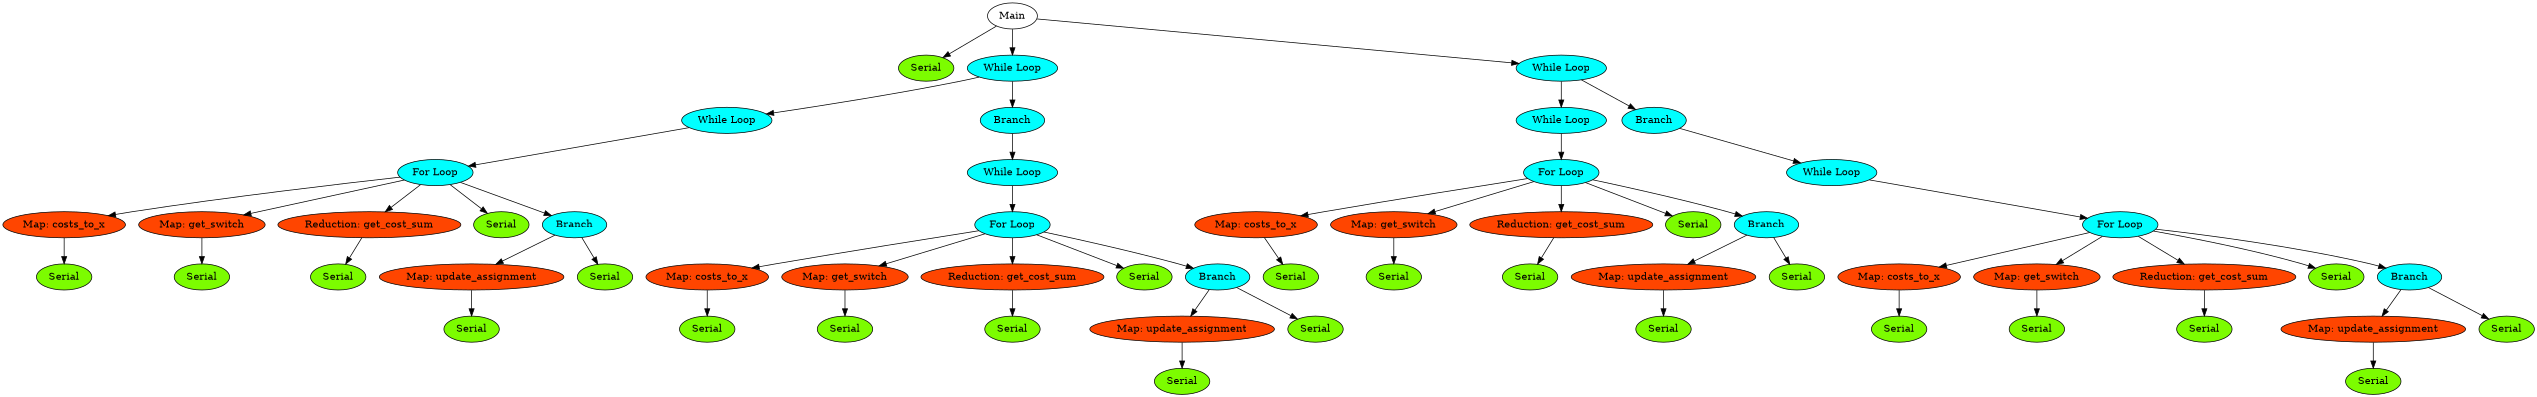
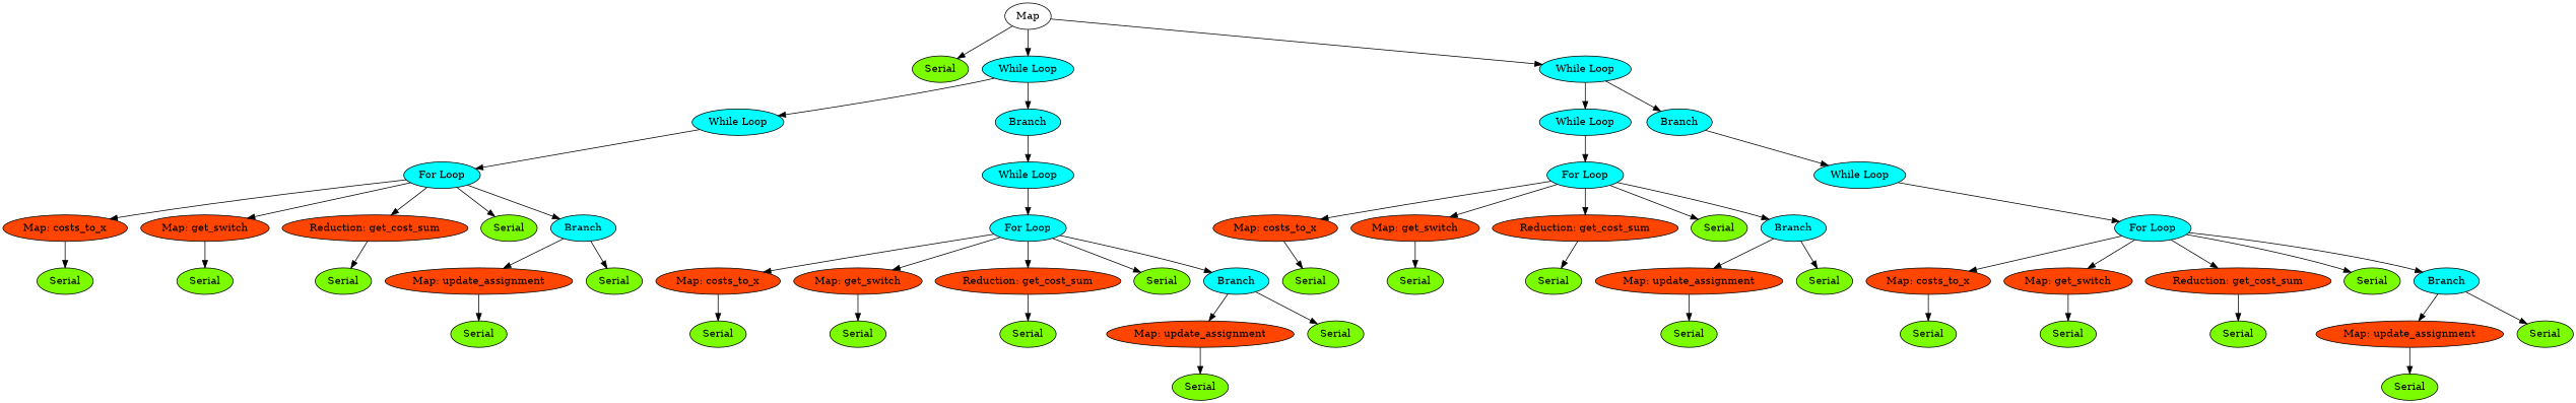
  digraph {
    node [fillcolor=lawngreen style=filled]
-   n1 [label=Main fillcolor="" style=""]
+   n1 [label=Map fillcolor="" style=""]
    n2 [label=Serial]
    n3 [fillcolor=cyan label="While Loop"]
    n4 [fillcolor=cyan label="While Loop"]
    n5 [fillcolor=cyan label="While Loop"]
    n6 [fillcolor=cyan label=Branch]
    n7 [fillcolor=cyan label="For Loop"]
    n8 [fillcolor=orangered label="Map: costs_to_x"]
    n9 [fillcolor=orangered label="Map: get_switch"]
    n10 [fillcolor=orangered label="Reduction: get_cost_sum"]
    n11 [label=Serial]
    n12 [fillcolor=cyan label=Branch]
    n13 [label=Serial]
    n14 [label=Serial]
    n15 [label=Serial]
    n16 [fillcolor=orangered label="Map: update_assignment"]
    n17 [label=Serial]
    n18 [label=Serial]
    n19 [fillcolor=cyan label="While Loop"]
    n20 [fillcolor=cyan label="For Loop"]
    n21 [fillcolor=orangered label="Map: costs_to_x"]
    n22 [fillcolor=orangered label="Map: get_switch"]
    n23 [fillcolor=orangered label="Reduction: get_cost_sum"]
    n24 [label=Serial]
    n25 [fillcolor=cyan label=Branch]
    n26 [label=Serial]
    n27 [label=Serial]
    n28 [label=Serial]
    n29 [fillcolor=orangered label="Map: update_assignment"]
    n30 [label=Serial]
    n31 [label=Serial]
    n32 [fillcolor=cyan label="While Loop"]
    n33 [fillcolor=cyan label=Branch]
    n34 [fillcolor=cyan label="For Loop"]
    n35 [fillcolor=orangered label="Map: costs_to_x"]
    n36 [fillcolor=orangered label="Map: get_switch"]
    n37 [fillcolor=orangered label="Reduction: get_cost_sum"]
    n38 [label=Serial]
    n39 [fillcolor=cyan label=Branch]
    n40 [label=Serial]
    n41 [label=Serial]
    n42 [label=Serial]
    n43 [fillcolor=orangered label="Map: update_assignment"]
    n44 [label=Serial]
    n45 [label=Serial]
    n46 [fillcolor=cyan label="While Loop"]
    n47 [fillcolor=cyan label="For Loop"]
    n48 [fillcolor=orangered label="Map: costs_to_x"]
    n49 [fillcolor=orangered label="Map: get_switch"]
    n50 [fillcolor=orangered label="Reduction: get_cost_sum"]
    n51 [label=Serial]
    n52 [fillcolor=cyan label=Branch]
    n53 [label=Serial]
    n54 [label=Serial]
    n55 [label=Serial]
    n56 [fillcolor=orangered label="Map: update_assignment"]
    n57 [label=Serial]
    n58 [label=Serial]
    n1 -> n2
    n1 -> n3
    n1 -> n4
    n3 -> n5
    n3 -> n6
    n4 -> n32
    n4 -> n33
    n5 -> n7
    n6 -> n19
    n7 -> n8
    n7 -> n9
    n7 -> n10
    n7 -> n11
    n7 -> n12
    n8 -> n13
    n9 -> n14
    n10 -> n15
    n12 -> n16
    n12 -> n17
    n16 -> n18
    n19 -> n20
    n20 -> n21
    n20 -> n22
    n20 -> n23
    n20 -> n24
    n20 -> n25
    n21 -> n26
    n22 -> n27
    n23 -> n28
    n25 -> n29
    n25 -> n30
    n29 -> n31
    n32 -> n34
    n33 -> n46
    n34 -> n35
    n34 -> n36
    n34 -> n37
    n34 -> n38
    n34 -> n39
    n35 -> n40
    n36 -> n41
    n37 -> n42
    n39 -> n43
    n39 -> n44
    n43 -> n45
    n46 -> n47
    n47 -> n48
    n47 -> n49
    n47 -> n50
    n47 -> n51
    n47 -> n52
    n48 -> n53
    n49 -> n54
    n50 -> n55
    n52 -> n56
    n52 -> n57
    n56 -> n58
  }
